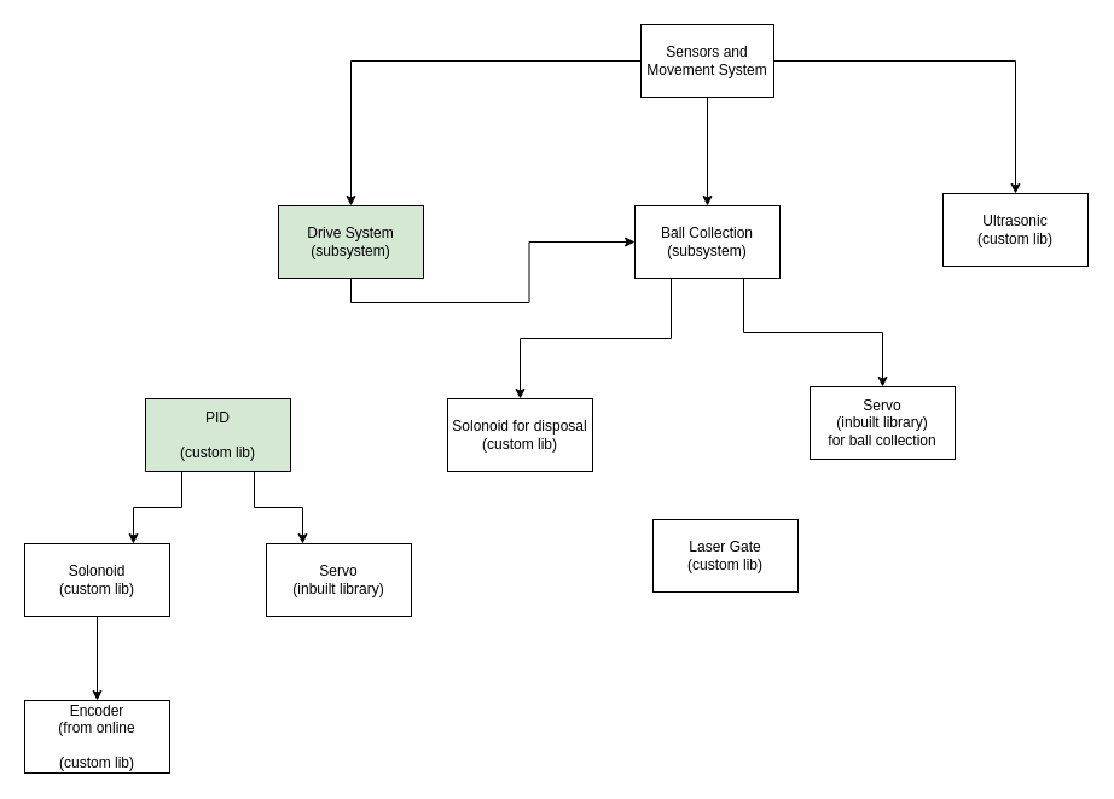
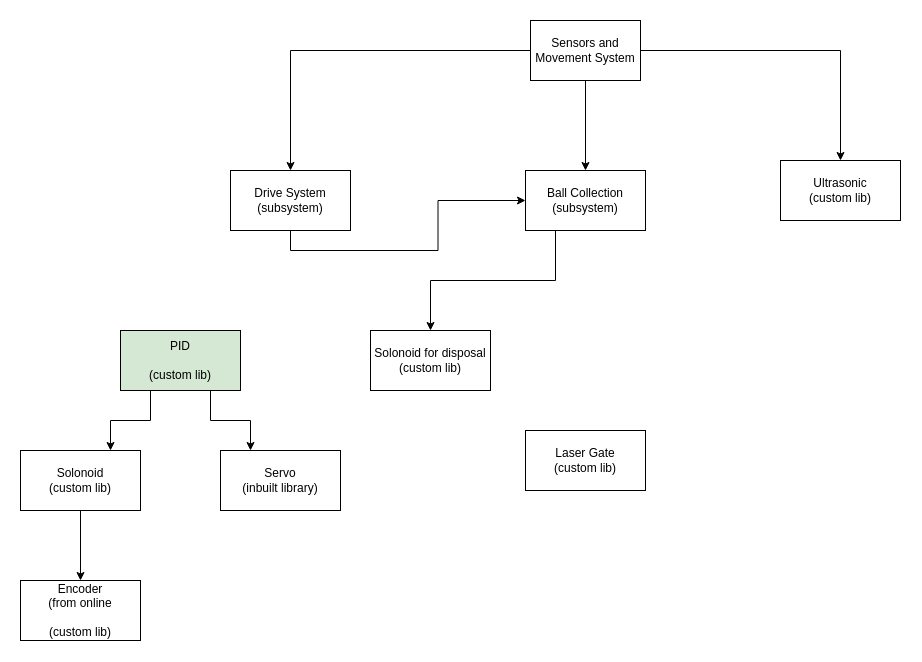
  <mxCell id="0" />
  <mxCell id="1" parent="0" />
  <mxCell id="2" style="edgeStyle=orthogonalEdgeStyle;rounded=0;orthogonalLoop=1;jettySize=auto;html=1;exitX=0.5;exitY=1;exitDx=0;exitDy=0;" edge="1" parent="1" source="3" target="18"><mxGeometry relative="1" as="geometry" /></mxCell>
- <mxCell id="3" value="Drive System&lt;br&gt;(subsystem)" style="rounded=0;whiteSpace=wrap;html=1;fillColor=#d5e8d4;" vertex="1" parent="1"><mxGeometry x="230" y="170" width="120" height="60" as="geometry" /></mxCell>
+ <mxCell id="3" value="Drive System&lt;br&gt;(subsystem)" style="rounded=0;whiteSpace=wrap;html=1;" vertex="1" parent="1"><mxGeometry x="230" y="170" width="120" height="60" as="geometry" /></mxCell>
  <mxCell id="4" style="edgeStyle=orthogonalEdgeStyle;rounded=0;orthogonalLoop=1;jettySize=auto;html=1;exitX=0.75;exitY=1;exitDx=0;exitDy=0;entryX=0.25;entryY=0;entryDx=0;entryDy=0;" edge="1" parent="1" source="6" target="7"><mxGeometry relative="1" as="geometry" /></mxCell>
  <mxCell id="5" style="edgeStyle=orthogonalEdgeStyle;rounded=0;orthogonalLoop=1;jettySize=auto;html=1;exitX=0.25;exitY=1;exitDx=0;exitDy=0;entryX=0.75;entryY=0;entryDx=0;entryDy=0;" edge="1" parent="1" source="6" target="9"><mxGeometry relative="1" as="geometry" /></mxCell>
  <mxCell id="6" value="PID&lt;br&gt;&lt;br&gt;(custom lib)" style="rounded=0;whiteSpace=wrap;html=1;fillColor=#d5e8d4;" vertex="1" parent="1"><mxGeometry x="120" y="330" width="120" height="60" as="geometry" /></mxCell>
  <mxCell id="7" value="Servo&lt;br&gt;(inbuilt library)" style="rounded=0;whiteSpace=wrap;html=1;" vertex="1" parent="1"><mxGeometry x="220" y="450" width="120" height="60" as="geometry" /></mxCell>
  <mxCell id="8" style="edgeStyle=orthogonalEdgeStyle;rounded=0;orthogonalLoop=1;jettySize=auto;html=1;exitX=0.5;exitY=1;exitDx=0;exitDy=0;" edge="1" parent="1" source="9" target="10"><mxGeometry relative="1" as="geometry" /></mxCell>
  <mxCell id="9" value="Solonoid&lt;br&gt;(custom lib)" style="rounded=0;whiteSpace=wrap;html=1;" vertex="1" parent="1"><mxGeometry x="20" y="450" width="120" height="60" as="geometry" /></mxCell>
  <mxCell id="10" value="Encoder&lt;br&gt;(from online&lt;br&gt;&lt;br&gt;(custom lib)" style="rounded=0;whiteSpace=wrap;html=1;" vertex="1" parent="1"><mxGeometry x="20" y="580" width="120" height="60" as="geometry" /></mxCell>
- <mxCell id="11" value="Servo&lt;br&gt;(inbuilt library)&lt;br&gt;for ball collection" style="rounded=0;whiteSpace=wrap;html=1;" vertex="1" parent="1"><mxGeometry x="670" y="320" width="120" height="60" as="geometry" /></mxCell>
  <mxCell id="12" style="edgeStyle=orthogonalEdgeStyle;rounded=0;orthogonalLoop=1;jettySize=auto;html=1;entryX=0.5;entryY=0;entryDx=0;entryDy=0;" edge="1" parent="1" source="15" target="3"><mxGeometry relative="1" as="geometry" /></mxCell>
  <mxCell id="13" style="edgeStyle=orthogonalEdgeStyle;rounded=0;orthogonalLoop=1;jettySize=auto;html=1;" edge="1" parent="1" source="15" target="19"><mxGeometry relative="1" as="geometry" /></mxCell>
  <mxCell id="14" style="edgeStyle=orthogonalEdgeStyle;rounded=0;orthogonalLoop=1;jettySize=auto;html=1;entryX=0.5;entryY=0;entryDx=0;entryDy=0;" edge="1" parent="1" source="15" target="18"><mxGeometry relative="1" as="geometry" /></mxCell>
  <mxCell id="15" value="Sensors and Movement System" style="rounded=0;whiteSpace=wrap;html=1;" vertex="1" parent="1"><mxGeometry x="530" y="20" width="110" height="60" as="geometry" /></mxCell>
- <mxCell id="16" style="edgeStyle=orthogonalEdgeStyle;rounded=0;orthogonalLoop=1;jettySize=auto;html=1;exitX=0.75;exitY=1;exitDx=0;exitDy=0;" edge="1" parent="1" source="18" target="11"><mxGeometry relative="1" as="geometry" /></mxCell>
  <mxCell id="17" style="edgeStyle=orthogonalEdgeStyle;rounded=0;orthogonalLoop=1;jettySize=auto;html=1;exitX=0.25;exitY=1;exitDx=0;exitDy=0;" edge="1" parent="1" source="18" target="20"><mxGeometry relative="1" as="geometry" /></mxCell>
  <mxCell id="18" value="Ball Collection&lt;br&gt;(subsystem)" style="whiteSpace=wrap;html=1;" vertex="1" parent="1"><mxGeometry x="525" y="170" width="120" height="60" as="geometry" /></mxCell>
  <mxCell id="19" value="Ultrasonic&lt;br&gt;(custom lib)" style="whiteSpace=wrap;html=1;" vertex="1" parent="1"><mxGeometry x="780" y="160" width="120" height="60" as="geometry" /></mxCell>
  <mxCell id="20" value="Solonoid for disposal&lt;br&gt;(custom lib)" style="whiteSpace=wrap;html=1;" vertex="1" parent="1"><mxGeometry x="370" y="330" width="120" height="60" as="geometry" /></mxCell>
- <mxCell id="21" value="Laser Gate&lt;br&gt;(custom lib)" style="whiteSpace=wrap;html=1;" vertex="1" parent="1"><mxGeometry x="540" y="430" width="120" height="60" as="geometry" /></mxCell>
+ <mxCell id="21" value="Laser Gate&lt;br&gt;(custom lib)" style="whiteSpace=wrap;html=1;" vertex="1" parent="1"><mxGeometry x="525" y="430" width="120" height="60" as="geometry" /></mxCell>
